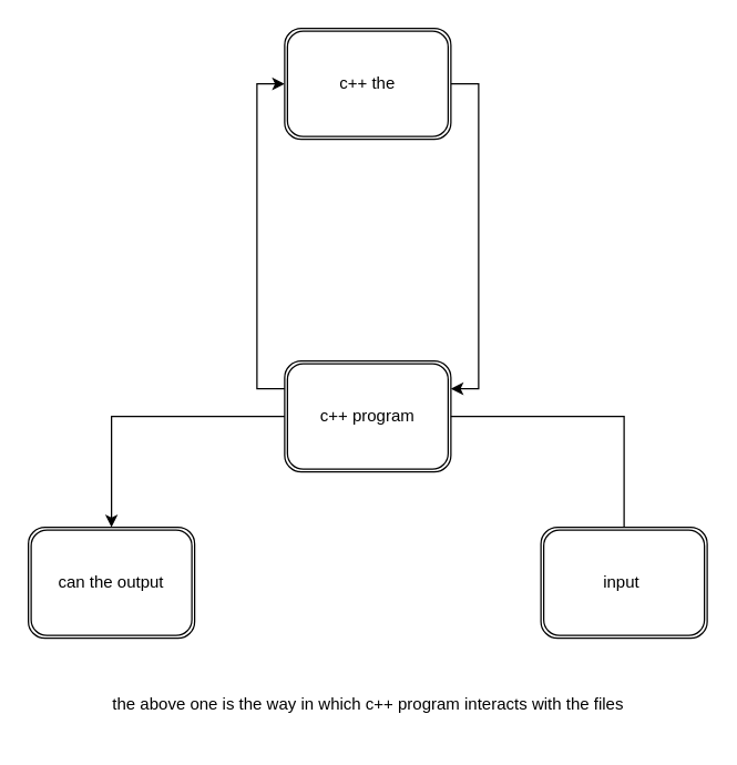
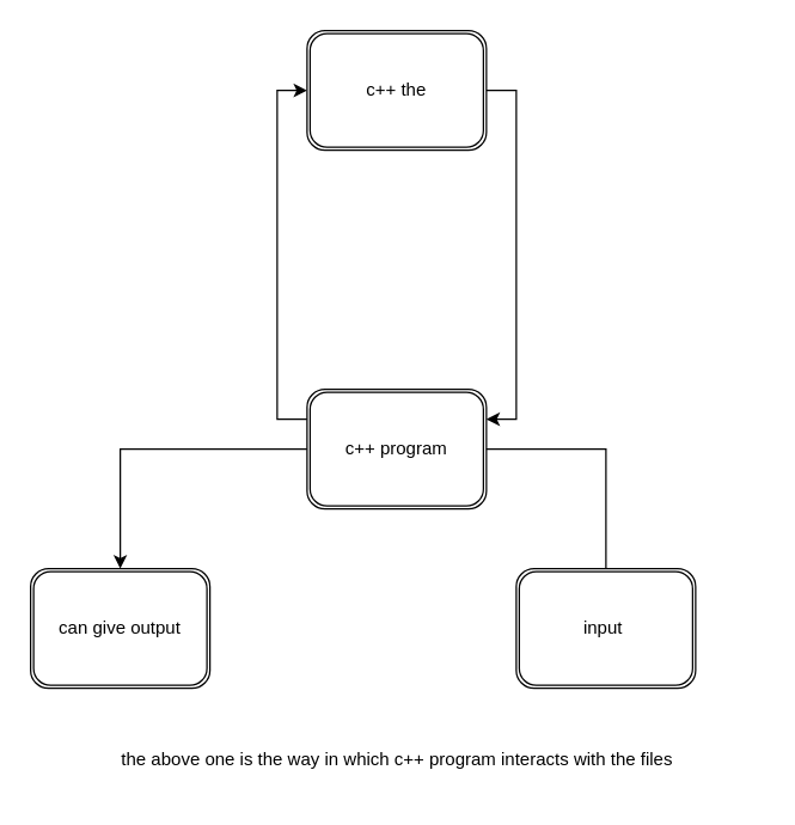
  <mxCell id="0" />
  <mxCell id="1" parent="0" />
  <mxCell id="2" style="edgeStyle=orthogonalEdgeStyle;rounded=0;orthogonalLoop=1;jettySize=auto;html=1;exitX=0;exitY=0.5;exitDx=0;exitDy=0;entryX=0.5;entryY=0;entryDx=0;entryDy=0;" edge="1" parent="1" source="4" target="7"><mxGeometry relative="1" as="geometry"><mxPoint x="80" y="370" as="targetPoint" /></mxGeometry></mxCell>
  <mxCell id="3" style="edgeStyle=orthogonalEdgeStyle;rounded=0;orthogonalLoop=1;jettySize=auto;html=1;exitX=0;exitY=0.25;exitDx=0;exitDy=0;entryX=0;entryY=0.5;entryDx=0;entryDy=0;" edge="1" parent="1" source="4" target="9"><mxGeometry relative="1" as="geometry" /></mxCell>
  <mxCell id="4" value="c++ program" style="shape=ext;double=1;rounded=1;whiteSpace=wrap;html=1;" vertex="1" parent="1"><mxGeometry x="205" y="260" width="120" height="80" as="geometry" /></mxCell>
  <mxCell id="5" style="edgeStyle=orthogonalEdgeStyle;rounded=0;orthogonalLoop=1;jettySize=auto;html=1;exitX=0.5;exitY=0;exitDx=0;exitDy=0;entryX=1;entryY=0.5;entryDx=0;entryDy=0;endArrow=none;" edge="1" parent="1" source="6" target="4"><mxGeometry relative="1" as="geometry" /></mxCell>
- <mxCell id="6" value="input&amp;nbsp;" style="shape=ext;double=1;rounded=1;whiteSpace=wrap;html=1;" vertex="1" parent="1"><mxGeometry x="390" y="380" width="120" height="80" as="geometry" /></mxCell>
- <mxCell id="7" value="can the output" style="shape=ext;double=1;rounded=1;whiteSpace=wrap;html=1;" vertex="1" parent="1"><mxGeometry x="20" y="380" width="120" height="80" as="geometry" /></mxCell>
+ <mxCell id="6" value="input&amp;nbsp;" style="shape=ext;double=1;rounded=1;whiteSpace=wrap;html=1;" vertex="1" parent="1"><mxGeometry x="345" y="380" width="120" height="80" as="geometry" /></mxCell>
+ <mxCell id="7" value="can give output" style="shape=ext;double=1;rounded=1;whiteSpace=wrap;html=1;" vertex="1" parent="1"><mxGeometry x="20" y="380" width="120" height="80" as="geometry" /></mxCell>
  <mxCell id="8" style="edgeStyle=orthogonalEdgeStyle;rounded=0;orthogonalLoop=1;jettySize=auto;html=1;exitX=1;exitY=0.5;exitDx=0;exitDy=0;entryX=1;entryY=0.25;entryDx=0;entryDy=0;" edge="1" parent="1" source="9" target="4"><mxGeometry relative="1" as="geometry" /></mxCell>
  <mxCell id="9" value="c++ the" style="shape=ext;double=1;rounded=1;whiteSpace=wrap;html=1;" vertex="1" parent="1"><mxGeometry x="205" y="20" width="120" height="80" as="geometry" /></mxCell>
  <mxCell id="10" value="the above one is the way in which c++ program interacts with the files&lt;br&gt;&lt;br&gt;" style="text;html=1;align=center;verticalAlign=middle;resizable=0;points=[];autosize=1;" vertex="1" parent="1"><mxGeometry x="75" y="500" width="380" height="30" as="geometry" /></mxCell>
